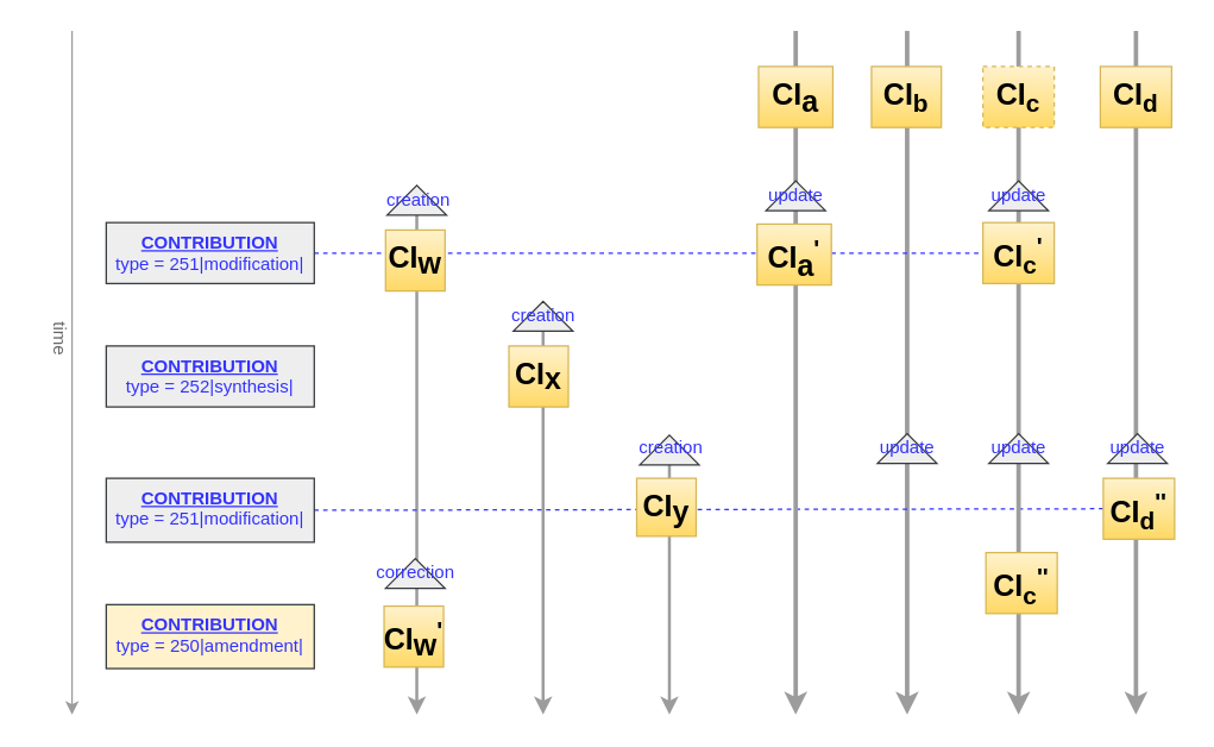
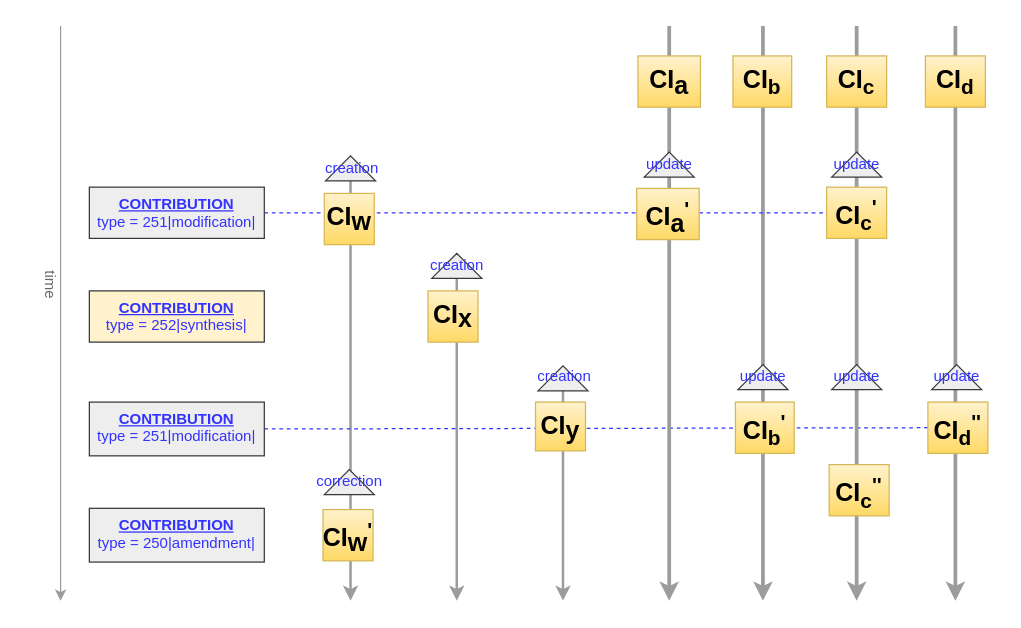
  <mxCell id="0" />
  <mxCell id="1" parent="0" />
  <mxCell id="2" style="edgeStyle=orthogonalEdgeStyle;rounded=0;orthogonalLoop=1;jettySize=auto;html=1;strokeWidth=3;strokeColor=#9C9C9C;" parent="1" edge="1"><mxGeometry relative="1" as="geometry"><mxPoint x="764" y="480" as="targetPoint" /><mxPoint x="764" y="20" as="sourcePoint" /></mxGeometry></mxCell>
  <mxCell id="3" style="edgeStyle=orthogonalEdgeStyle;rounded=0;orthogonalLoop=1;jettySize=auto;html=1;strokeWidth=3;strokeColor=#9C9C9C;" parent="1" edge="1"><mxGeometry relative="1" as="geometry"><mxPoint x="610" y="480" as="targetPoint" /><mxPoint x="610" y="20" as="sourcePoint" /></mxGeometry></mxCell>
  <mxCell id="4" style="edgeStyle=orthogonalEdgeStyle;rounded=0;orthogonalLoop=1;jettySize=auto;html=1;exitX=1;exitY=0.5;exitDx=0;exitDy=0;entryX=0;entryY=0.5;entryDx=0;entryDy=0;strokeColor=#3333FF;strokeWidth=1;endArrow=none;endFill=0;dashed=1;" parent="1" source="18" target="43" edge="1"><mxGeometry relative="1" as="geometry"><mxPoint x="725" y="134" as="targetPoint" /></mxGeometry></mxCell>
  <mxCell id="5" style="edgeStyle=orthogonalEdgeStyle;rounded=0;orthogonalLoop=1;jettySize=auto;html=1;exitX=0;exitY=0.5;exitDx=0;exitDy=0;strokeWidth=2;strokeColor=#9C9C9C;" parent="1" source="40" edge="1"><mxGeometry relative="1" as="geometry"><mxPoint x="450" y="480" as="targetPoint" /><mxPoint x="449.5" y="327" as="sourcePoint" /></mxGeometry></mxCell>
  <mxCell id="6" style="edgeStyle=orthogonalEdgeStyle;rounded=0;orthogonalLoop=1;jettySize=auto;html=1;exitX=0;exitY=0.5;exitDx=0;exitDy=0;strokeWidth=2;strokeColor=#9C9C9C;" parent="1" source="38" edge="1"><mxGeometry relative="1" as="geometry"><mxPoint x="365" y="480" as="targetPoint" /><mxPoint x="365" y="247" as="sourcePoint" /></mxGeometry></mxCell>
  <mxCell id="7" style="edgeStyle=orthogonalEdgeStyle;rounded=0;orthogonalLoop=1;jettySize=auto;html=1;strokeWidth=2;strokeColor=#9C9C9C;exitX=0;exitY=0.5;exitDx=0;exitDy=0;" parent="1" source="36" edge="1"><mxGeometry relative="1" as="geometry"><mxPoint x="280" y="480" as="targetPoint" /><mxPoint x="223" y="70" as="sourcePoint" /></mxGeometry></mxCell>
  <mxCell id="8" style="edgeStyle=orthogonalEdgeStyle;rounded=0;orthogonalLoop=1;jettySize=auto;html=1;exitX=1;exitY=0.5;exitDx=0;exitDy=0;entryX=0;entryY=0.5;entryDx=0;entryDy=0;dashed=1;endArrow=none;endFill=0;strokeColor=#3333FF;strokeWidth=1;fontSize=12;" parent="1" source="20" target="46" edge="1"><mxGeometry relative="1" as="geometry"><Array as="points"><mxPoint x="211" y="342" /></Array><mxPoint x="825" y="302" as="targetPoint" /></mxGeometry></mxCell>
  <mxCell id="9" style="edgeStyle=orthogonalEdgeStyle;rounded=0;orthogonalLoop=1;jettySize=auto;html=1;strokeWidth=3;strokeColor=#9C9C9C;" parent="1" edge="1"><mxGeometry relative="1" as="geometry"><mxPoint x="685" y="480" as="targetPoint" /><mxPoint x="685" y="20" as="sourcePoint" /></mxGeometry></mxCell>
  <mxCell id="10" style="edgeStyle=orthogonalEdgeStyle;rounded=0;orthogonalLoop=1;jettySize=auto;html=1;strokeWidth=3;strokeColor=#9C9C9C;" parent="1" edge="1"><mxGeometry relative="1" as="geometry"><mxPoint x="535" y="480" as="targetPoint" /><mxPoint x="535" y="20" as="sourcePoint" /></mxGeometry></mxCell>
  <mxCell id="11" value="&lt;font style=&quot;font-size: 20px;&quot;&gt;CI&lt;sub style=&quot;font-size: 20px;&quot;&gt;a&lt;/sub&gt;&lt;/font&gt;" style="rounded=0;whiteSpace=wrap;html=1;fontSize=20;fillColor=#fff2cc;strokeColor=#d6b656;verticalAlign=top;gradientColor=#ffd966;fontStyle=1;" parent="1" vertex="1"><mxGeometry x="510" y="44" width="50" height="41" as="geometry" /></mxCell>
  <mxCell id="12" value="&lt;span style=&quot;font-size: 20px ; font-weight: 700&quot;&gt;CI&lt;/span&gt;&lt;sub style=&quot;font-weight: 700 ; font-size: 20px&quot;&gt;w&lt;/sub&gt;" style="rounded=0;whiteSpace=wrap;html=1;fontSize=14;fillColor=#fff2cc;strokeColor=#d6b656;verticalAlign=top;gradientColor=#ffd966;fontColor=#000000;" parent="1" vertex="1"><mxGeometry x="259" y="154" width="40" height="41" as="geometry" /></mxCell>
  <mxCell id="13" value="&lt;span style=&quot;font-size: 20px&quot;&gt;CI&lt;sub&gt;b&lt;/sub&gt;&lt;/span&gt;" style="rounded=0;whiteSpace=wrap;html=1;fontSize=14;fillColor=#fff2cc;strokeColor=#d6b656;verticalAlign=top;gradientColor=#ffd966;fontStyle=1;" parent="1" vertex="1"><mxGeometry x="586" y="44" width="47" height="41" as="geometry" /></mxCell>
- <mxCell id="14" value="&lt;span style=&quot;font-size: 20px&quot;&gt;CI&lt;sub&gt;c&lt;/sub&gt;&lt;/span&gt;" style="rounded=0;whiteSpace=wrap;html=1;fontSize=14;fillColor=#fff2cc;strokeColor=#d6b656;verticalAlign=top;gradientColor=#ffd966;fontStyle=1;dashed=1;" parent="1" vertex="1"><mxGeometry x="661" y="44" width="48" height="41" as="geometry" /></mxCell>
+ <mxCell id="14" value="&lt;span style=&quot;font-size: 20px&quot;&gt;CI&lt;sub&gt;c&lt;/sub&gt;&lt;/span&gt;" style="rounded=0;whiteSpace=wrap;html=1;fontSize=14;fillColor=#fff2cc;strokeColor=#d6b656;verticalAlign=top;gradientColor=#ffd966;fontStyle=1;" parent="1" vertex="1"><mxGeometry x="661" y="44" width="48" height="41" as="geometry" /></mxCell>
  <mxCell id="15" value="&lt;span style=&quot;font-size: 20px&quot;&gt;CI&lt;sub&gt;d&lt;/sub&gt;&lt;/span&gt;" style="rounded=0;whiteSpace=wrap;html=1;fontSize=14;fillColor=#fff2cc;strokeColor=#d6b656;verticalAlign=top;gradientColor=#ffd966;fontStyle=1;" parent="1" vertex="1"><mxGeometry x="740" y="44" width="48" height="41" as="geometry" /></mxCell>
  <mxCell id="16" value="&lt;span style=&quot;font-size: 20px ; font-weight: 700&quot;&gt;CI&lt;/span&gt;&lt;sub style=&quot;font-weight: 700 ; font-size: 20px&quot;&gt;x&lt;/sub&gt;" style="rounded=0;whiteSpace=wrap;html=1;fontSize=14;fillColor=#fff2cc;strokeColor=#d6b656;verticalAlign=top;gradientColor=#ffd966;fontColor=#000000;" parent="1" vertex="1"><mxGeometry x="342" y="232" width="40" height="41" as="geometry" /></mxCell>
  <mxCell id="17" value="&lt;span style=&quot;font-size: 20px ; font-weight: 700&quot;&gt;CI&lt;/span&gt;&lt;sub style=&quot;font-weight: 700 ; font-size: 20px&quot;&gt;y&lt;/sub&gt;" style="rounded=0;whiteSpace=wrap;html=1;fontSize=14;fillColor=#fff2cc;strokeColor=#d6b656;verticalAlign=top;gradientColor=#ffd966;fontColor=#000000;" parent="1" vertex="1"><mxGeometry x="428" y="321" width="40" height="39" as="geometry" /></mxCell>
  <mxCell id="18" value="&lt;font color=&quot;#3333ff&quot; style=&quot;font-size: 12px&quot;&gt;&lt;b style=&quot;font-size: 12px&quot;&gt;&lt;u style=&quot;font-size: 12px&quot;&gt;CONTRIBUTION&lt;/u&gt;&lt;/b&gt;&lt;br style=&quot;font-size: 12px&quot;&gt;type = 251|modification|&lt;br style=&quot;font-size: 12px&quot;&gt;&lt;/font&gt;" style="rounded=0;whiteSpace=wrap;html=1;fontSize=12;fillColor=#eeeeee;strokeColor=#36393d;verticalAlign=top;" parent="1" vertex="1"><mxGeometry x="71" y="149" width="140" height="41" as="geometry" /></mxCell>
- <mxCell id="19" value="&lt;font color=&quot;#3333ff&quot;&gt;&lt;b style=&quot;font-size: 12px&quot;&gt;&lt;u style=&quot;font-size: 12px&quot;&gt;CONTRIBUTION&lt;/u&gt;&lt;/b&gt;&lt;br style=&quot;font-size: 12px&quot;&gt;type = 252|synthesis|&lt;br style=&quot;font-size: 12px&quot;&gt;&lt;/font&gt;" style="rounded=0;whiteSpace=wrap;html=1;fontSize=12;fillColor=#eeeeee;strokeColor=#36393d;verticalAlign=top;" parent="1" vertex="1"><mxGeometry x="71" y="232" width="140" height="41" as="geometry" /></mxCell>
+ <mxCell id="19" value="&lt;font color=&quot;#3333ff&quot;&gt;&lt;b style=&quot;font-size: 12px&quot;&gt;&lt;u style=&quot;font-size: 12px&quot;&gt;CONTRIBUTION&lt;/u&gt;&lt;/b&gt;&lt;br style=&quot;font-size: 12px&quot;&gt;type = 252|synthesis|&lt;br style=&quot;font-size: 12px&quot;&gt;&lt;/font&gt;" style="rounded=0;whiteSpace=wrap;html=1;fontSize=12;fillColor=#fff2cc;strokeColor=#36393d;verticalAlign=top;" parent="1" vertex="1"><mxGeometry x="71" y="232" width="140" height="41" as="geometry" /></mxCell>
  <mxCell id="20" value="&lt;font color=&quot;#3333ff&quot;&gt;&lt;b style=&quot;font-size: 12px&quot;&gt;&lt;u style=&quot;font-size: 12px&quot;&gt;CONTRIBUTION&lt;/u&gt;&lt;/b&gt;&lt;br style=&quot;font-size: 12px&quot;&gt;type = 251|modification|&lt;br style=&quot;font-size: 12px&quot;&gt;&lt;/font&gt;" style="rounded=0;whiteSpace=wrap;html=1;fontSize=12;fillColor=#eeeeee;strokeColor=#36393d;verticalAlign=top;" parent="1" vertex="1"><mxGeometry x="71" y="321" width="140" height="43" as="geometry" /></mxCell>
- <mxCell id="21" value="&lt;font color=&quot;#3333ff&quot;&gt;&lt;b style=&quot;font-size: 12px&quot;&gt;&lt;u style=&quot;font-size: 12px&quot;&gt;CONTRIBUTION&lt;/u&gt;&lt;/b&gt;&lt;br style=&quot;font-size: 12px&quot;&gt;type = 250|amendment|&lt;br style=&quot;font-size: 12px&quot;&gt;&lt;/font&gt;" style="rounded=0;whiteSpace=wrap;html=1;fontSize=12;fillColor=#fff2cc;strokeColor=#36393d;verticalAlign=top;" parent="1" vertex="1"><mxGeometry x="71" y="406" width="140" height="43" as="geometry" /></mxCell>
+ <mxCell id="21" value="&lt;font color=&quot;#3333ff&quot;&gt;&lt;b style=&quot;font-size: 12px&quot;&gt;&lt;u style=&quot;font-size: 12px&quot;&gt;CONTRIBUTION&lt;/u&gt;&lt;/b&gt;&lt;br style=&quot;font-size: 12px&quot;&gt;type = 250|amendment|&lt;br style=&quot;font-size: 12px&quot;&gt;&lt;/font&gt;" style="rounded=0;whiteSpace=wrap;html=1;fontSize=12;fillColor=#eeeeee;strokeColor=#36393d;verticalAlign=top;" parent="1" vertex="1"><mxGeometry x="71" y="406" width="140" height="43" as="geometry" /></mxCell>
  <mxCell id="22" style="edgeStyle=orthogonalEdgeStyle;rounded=0;orthogonalLoop=1;jettySize=auto;html=1;strokeWidth=1;strokeColor=#9C9C9C;" parent="1" edge="1"><mxGeometry relative="1" as="geometry"><mxPoint x="48" y="480" as="targetPoint" /><mxPoint x="48" y="20" as="sourcePoint" /></mxGeometry></mxCell>
  <mxCell id="23" value="time" style="text;html=1;resizable=0;points=[];autosize=1;align=left;verticalAlign=top;spacingTop=-4;fontSize=12;rotation=90;fontColor=#696969;" parent="1" vertex="1"><mxGeometry x="20" y="224" width="40" height="20" as="geometry" /></mxCell>
  <mxCell id="24" value="" style="triangle;whiteSpace=wrap;html=1;fontSize=12;rotation=-90;fillColor=#eeeeee;strokeColor=#36393d;" parent="1" vertex="1"><mxGeometry x="269" y="365" width="20" height="40" as="geometry" /></mxCell>
  <mxCell id="25" value="correction" style="text;html=1;resizable=0;points=[];autosize=1;align=left;verticalAlign=top;spacingTop=-4;fontSize=12;fontColor=#3333FF;" parent="1" vertex="1"><mxGeometry x="251" y="375" width="70" height="20" as="geometry" /></mxCell>
  <mxCell id="26" value="" style="triangle;whiteSpace=wrap;html=1;fontSize=12;rotation=-90;fillColor=#eeeeee;strokeColor=#36393d;" parent="1" vertex="1"><mxGeometry x="600" y="281" width="20" height="40" as="geometry" /></mxCell>
  <mxCell id="27" value="update" style="text;html=1;resizable=0;points=[];autosize=1;align=left;verticalAlign=top;spacingTop=-4;fontSize=12;fontColor=#3333FF;" parent="1" vertex="1"><mxGeometry x="590" y="291" width="50" height="20" as="geometry" /></mxCell>
  <mxCell id="28" value="" style="triangle;whiteSpace=wrap;html=1;fontSize=12;rotation=-90;fillColor=#eeeeee;strokeColor=#36393d;" parent="1" vertex="1"><mxGeometry x="675" y="281" width="20" height="40" as="geometry" /></mxCell>
  <mxCell id="29" value="update" style="text;html=1;resizable=0;points=[];autosize=1;align=left;verticalAlign=top;spacingTop=-4;fontSize=12;fontColor=#3333FF;" parent="1" vertex="1"><mxGeometry x="665" y="291" width="50" height="20" as="geometry" /></mxCell>
  <mxCell id="30" value="" style="triangle;whiteSpace=wrap;html=1;fontSize=12;rotation=-90;fillColor=#eeeeee;strokeColor=#36393d;" parent="1" vertex="1"><mxGeometry x="755" y="281" width="20" height="40" as="geometry" /></mxCell>
  <mxCell id="31" value="update" style="text;html=1;resizable=0;points=[];autosize=1;align=left;verticalAlign=top;spacingTop=-4;fontSize=12;fontColor=#3333FF;" parent="1" vertex="1"><mxGeometry x="745" y="291" width="50" height="20" as="geometry" /></mxCell>
  <mxCell id="32" value="" style="triangle;whiteSpace=wrap;html=1;fontSize=12;rotation=-90;fillColor=#eeeeee;strokeColor=#36393d;" parent="1" vertex="1"><mxGeometry x="525" y="111" width="20" height="40" as="geometry" /></mxCell>
  <mxCell id="33" value="update" style="text;html=1;resizable=0;points=[];autosize=1;align=left;verticalAlign=top;spacingTop=-4;fontSize=12;fontColor=#3333FF;" parent="1" vertex="1"><mxGeometry x="515" y="121" width="50" height="20" as="geometry" /></mxCell>
  <mxCell id="34" value="" style="triangle;whiteSpace=wrap;html=1;fontSize=12;rotation=-90;fillColor=#eeeeee;strokeColor=#36393d;" parent="1" vertex="1"><mxGeometry x="675" y="111" width="20" height="40" as="geometry" /></mxCell>
  <mxCell id="35" value="update" style="text;html=1;resizable=0;points=[];autosize=1;align=left;verticalAlign=top;spacingTop=-4;fontSize=12;fontColor=#3333FF;" parent="1" vertex="1"><mxGeometry x="665" y="121" width="50" height="20" as="geometry" /></mxCell>
  <mxCell id="36" value="" style="triangle;whiteSpace=wrap;html=1;fontSize=12;rotation=-90;fillColor=#eeeeee;strokeColor=#36393d;" parent="1" vertex="1"><mxGeometry x="270" y="114" width="20" height="40" as="geometry" /></mxCell>
  <mxCell id="37" value="creation" style="text;html=1;resizable=0;points=[];autosize=1;align=left;verticalAlign=top;spacingTop=-4;fontSize=12;fontColor=#3333FF;" parent="1" vertex="1"><mxGeometry x="258" y="124" width="60" height="20" as="geometry" /></mxCell>
  <mxCell id="38" value="" style="triangle;whiteSpace=wrap;html=1;fontSize=12;rotation=-90;fillColor=#eeeeee;strokeColor=#36393d;" parent="1" vertex="1"><mxGeometry x="355" y="192" width="20" height="40" as="geometry" /></mxCell>
  <mxCell id="39" value="creation" style="text;html=1;resizable=0;points=[];autosize=1;align=left;verticalAlign=top;spacingTop=-4;fontSize=12;fontColor=#3333FF;" parent="1" vertex="1"><mxGeometry x="342" y="202" width="60" height="20" as="geometry" /></mxCell>
  <mxCell id="40" value="" style="triangle;whiteSpace=wrap;html=1;fontSize=12;rotation=-90;fillColor=#eeeeee;strokeColor=#36393d;" parent="1" vertex="1"><mxGeometry x="440" y="282" width="20" height="40" as="geometry" /></mxCell>
  <mxCell id="41" value="creation" style="text;html=1;resizable=0;points=[];autosize=1;align=left;verticalAlign=top;spacingTop=-4;fontSize=12;fontColor=#3333FF;" parent="1" vertex="1"><mxGeometry x="428" y="291" width="60" height="20" as="geometry" /></mxCell>
  <mxCell id="42" value="&lt;font style=&quot;font-size: 20px&quot;&gt;CI&lt;sub style=&quot;font-size: 20px&quot;&gt;a&lt;/sub&gt;&lt;span style=&quot;font-size: 20px&quot;&gt;&lt;sup&gt;'&lt;/sup&gt;&lt;/span&gt;&lt;/font&gt;" style="rounded=0;whiteSpace=wrap;html=1;fontSize=20;fillColor=#fff2cc;strokeColor=#d6b656;verticalAlign=top;gradientColor=#ffd966;fontStyle=1;" vertex="1" parent="1"><mxGeometry x="509" y="150" width="50" height="41" as="geometry" /></mxCell>
  <mxCell id="43" value="&lt;span style=&quot;font-size: 20px&quot;&gt;CI&lt;sub&gt;c&lt;/sub&gt;&lt;sup&gt;'&lt;/sup&gt;&lt;/span&gt;" style="rounded=0;whiteSpace=wrap;html=1;fontSize=14;fillColor=#fff2cc;strokeColor=#d6b656;verticalAlign=top;gradientColor=#ffd966;fontStyle=1;" vertex="1" parent="1"><mxGeometry x="661" y="149" width="48" height="41" as="geometry" /></mxCell>
+ <mxCell id="44" value="&lt;span style=&quot;font-size: 20px&quot;&gt;CI&lt;sub&gt;b&lt;/sub&gt;&lt;sup&gt;'&lt;/sup&gt;&lt;/span&gt;" style="rounded=0;whiteSpace=wrap;html=1;fontSize=14;fillColor=#fff2cc;strokeColor=#d6b656;verticalAlign=top;gradientColor=#ffd966;fontStyle=1;" vertex="1" parent="1"><mxGeometry x="588" y="321" width="47" height="41" as="geometry" /></mxCell>
  <mxCell id="45" value="&lt;span style=&quot;font-size: 20px&quot;&gt;CI&lt;sub&gt;c&lt;/sub&gt;&lt;sup&gt;''&lt;/sup&gt;&lt;/span&gt;" style="rounded=0;whiteSpace=wrap;html=1;fontSize=14;fillColor=#fff2cc;strokeColor=#d6b656;verticalAlign=top;gradientColor=#ffd966;fontStyle=1;" vertex="1" parent="1"><mxGeometry x="663" y="371" width="48" height="41" as="geometry" /></mxCell>
  <mxCell id="46" value="&lt;span style=&quot;font-size: 20px&quot;&gt;CI&lt;sub&gt;d&lt;/sub&gt;&lt;sup&gt;''&lt;/sup&gt;&lt;/span&gt;" style="rounded=0;whiteSpace=wrap;html=1;fontSize=14;fillColor=#fff2cc;strokeColor=#d6b656;verticalAlign=top;gradientColor=#ffd966;fontStyle=1;" vertex="1" parent="1"><mxGeometry x="742" y="321" width="48" height="41" as="geometry" /></mxCell>
  <mxCell id="47" value="&lt;span style=&quot;font-size: 20px ; font-weight: 700&quot;&gt;CI&lt;/span&gt;&lt;sub style=&quot;font-weight: 700 ; font-size: 20px&quot;&gt;w&lt;/sub&gt;&lt;span style=&quot;font-weight: 700 ; font-size: 20px&quot;&gt;&lt;sup&gt;'&lt;/sup&gt;&lt;/span&gt;" style="rounded=0;whiteSpace=wrap;html=1;fontSize=14;fillColor=#fff2cc;strokeColor=#d6b656;verticalAlign=top;gradientColor=#ffd966;fontColor=#000000;" vertex="1" parent="1"><mxGeometry x="258" y="407" width="40" height="41" as="geometry" /></mxCell>
